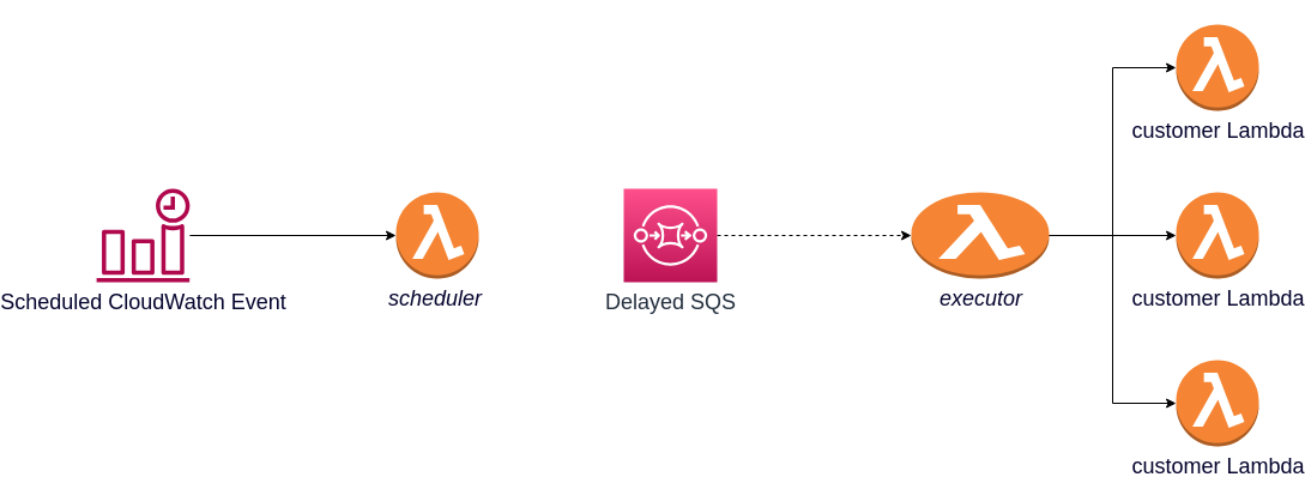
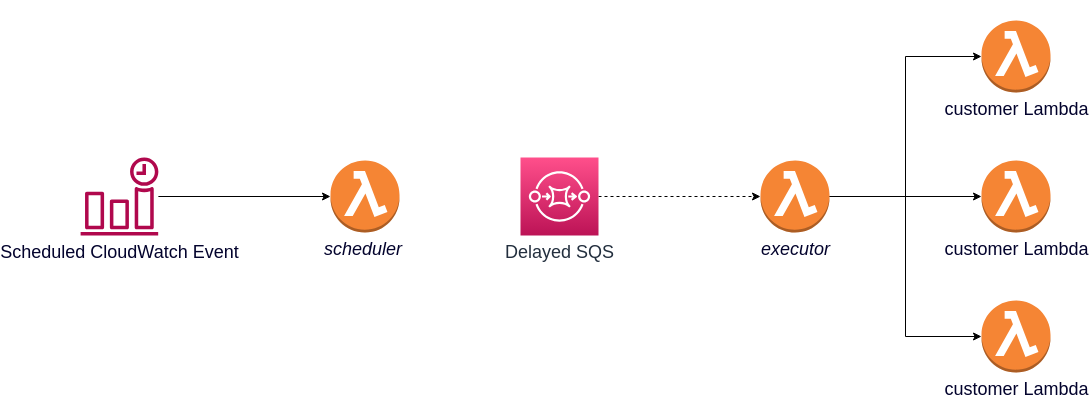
  <mxCell id="0" />
  <mxCell id="1" parent="0" />
  <mxCell id="2" style="edgeStyle=orthogonalEdgeStyle;rounded=0;orthogonalLoop=1;jettySize=auto;html=1;entryX=0;entryY=0.5;entryDx=0;entryDy=0;entryPerimeter=0;fontSize=18;" parent="1" source="3" target="4" edge="1"><mxGeometry relative="1" as="geometry" /></mxCell>
  <mxCell id="3" value="&lt;span style=&quot;color: rgb(3 , 3 , 45) ; font-family: &amp;#34;sora&amp;#34; , sans-serif ; font-size: 18px&quot;&gt;Scheduled CloudWatch Event&lt;/span&gt;" style="sketch=0;outlineConnect=0;fontColor=#232F3E;gradientColor=none;fillColor=#B0084D;strokeColor=none;dashed=0;verticalLabelPosition=bottom;verticalAlign=top;align=center;html=1;fontSize=12;fontStyle=0;aspect=fixed;pointerEvents=1;shape=mxgraph.aws4.event_time_based;" parent="1" vertex="1"><mxGeometry x="20" y="157" width="78" height="78" as="geometry" /></mxCell>
  <mxCell id="4" value="&lt;em style=&quot;color: rgb(3 , 3 , 45) ; font-family: &amp;#34;sora&amp;#34; , sans-serif ; font-size: 18px&quot;&gt;scheduler&amp;nbsp;&lt;/em&gt;" style="outlineConnect=0;dashed=0;verticalLabelPosition=bottom;verticalAlign=top;align=center;html=1;shape=mxgraph.aws3.lambda_function;fillColor=#F58534;gradientColor=none;" parent="1" vertex="1"><mxGeometry x="270" y="160" width="69" height="72" as="geometry" /></mxCell>
  <mxCell id="5" style="edgeStyle=orthogonalEdgeStyle;rounded=0;orthogonalLoop=1;jettySize=auto;html=1;entryX=0;entryY=0.5;entryDx=0;entryDy=0;entryPerimeter=0;fontSize=18;dashed=1;" parent="1" source="6" target="10" edge="1"><mxGeometry relative="1" as="geometry" /></mxCell>
  <mxCell id="6" value="&lt;font style=&quot;font-size: 18px&quot;&gt;Delayed SQS&lt;/font&gt;" style="sketch=0;points=[[0,0,0],[0.25,0,0],[0.5,0,0],[0.75,0,0],[1,0,0],[0,1,0],[0.25,1,0],[0.5,1,0],[0.75,1,0],[1,1,0],[0,0.25,0],[0,0.5,0],[0,0.75,0],[1,0.25,0],[1,0.5,0],[1,0.75,0]];outlineConnect=0;fontColor=#232F3E;gradientColor=#FF4F8B;gradientDirection=north;fillColor=#BC1356;strokeColor=#ffffff;dashed=0;verticalLabelPosition=bottom;verticalAlign=top;align=center;html=1;fontSize=12;fontStyle=0;aspect=fixed;shape=mxgraph.aws4.resourceIcon;resIcon=mxgraph.aws4.sqs;" parent="1" vertex="1"><mxGeometry x="460" y="157" width="78" height="78" as="geometry" /></mxCell>
  <mxCell id="7" style="edgeStyle=orthogonalEdgeStyle;rounded=0;orthogonalLoop=1;jettySize=auto;html=1;fontSize=18;" parent="1" source="10" target="12" edge="1"><mxGeometry relative="1" as="geometry" /></mxCell>
  <mxCell id="8" style="edgeStyle=orthogonalEdgeStyle;rounded=0;orthogonalLoop=1;jettySize=auto;html=1;entryX=0;entryY=0.5;entryDx=0;entryDy=0;entryPerimeter=0;fontSize=18;" parent="1" source="10" target="11" edge="1"><mxGeometry relative="1" as="geometry" /></mxCell>
  <mxCell id="9" style="edgeStyle=orthogonalEdgeStyle;rounded=0;orthogonalLoop=1;jettySize=auto;html=1;entryX=0;entryY=0.5;entryDx=0;entryDy=0;entryPerimeter=0;fontSize=18;" parent="1" source="10" target="13" edge="1"><mxGeometry relative="1" as="geometry" /></mxCell>
- <mxCell id="10" value="&lt;em style=&quot;color: rgb(3 , 3 , 45) ; font-family: &amp;#34;sora&amp;#34; , sans-serif ; font-size: 18px&quot;&gt;executor&lt;/em&gt;" style="outlineConnect=0;dashed=0;verticalLabelPosition=bottom;verticalAlign=top;align=center;html=1;shape=mxgraph.aws3.lambda_function;fillColor=#F58534;gradientColor=none;" parent="1" vertex="1"><mxGeometry x="700" y="160" width="115" height="72" as="geometry" /></mxCell>
+ <mxCell id="10" value="&lt;em style=&quot;color: rgb(3 , 3 , 45) ; font-family: &amp;#34;sora&amp;#34; , sans-serif ; font-size: 18px&quot;&gt;executor&lt;/em&gt;" style="outlineConnect=0;dashed=0;verticalLabelPosition=bottom;verticalAlign=top;align=center;html=1;shape=mxgraph.aws3.lambda_function;fillColor=#F58534;gradientColor=none;" parent="1" vertex="1"><mxGeometry x="700" y="160" width="69" height="72" as="geometry" /></mxCell>
  <mxCell id="11" value="&lt;span style=&quot;color: rgb(3 , 3 , 45) ; font-family: &amp;#34;sora&amp;#34; , sans-serif ; font-size: 18px&quot;&gt;customer Lambda&lt;/span&gt;" style="outlineConnect=0;dashed=0;verticalLabelPosition=bottom;verticalAlign=top;align=center;html=1;shape=mxgraph.aws3.lambda_function;fillColor=#F58534;gradientColor=none;" parent="1" vertex="1"><mxGeometry x="921" y="20" width="69" height="72" as="geometry" /></mxCell>
  <mxCell id="12" value="&lt;span style=&quot;color: rgb(3 , 3 , 45) ; font-family: &amp;#34;sora&amp;#34; , sans-serif ; font-size: 18px&quot;&gt;customer Lambda&lt;/span&gt;" style="outlineConnect=0;dashed=0;verticalLabelPosition=bottom;verticalAlign=top;align=center;html=1;shape=mxgraph.aws3.lambda_function;fillColor=#F58534;gradientColor=none;" parent="1" vertex="1"><mxGeometry x="921" y="160" width="69" height="72" as="geometry" /></mxCell>
  <mxCell id="13" value="&lt;span style=&quot;color: rgb(3 , 3 , 45) ; font-family: &amp;#34;sora&amp;#34; , sans-serif ; font-size: 18px&quot;&gt;customer Lambda&lt;/span&gt;" style="outlineConnect=0;dashed=0;verticalLabelPosition=bottom;verticalAlign=top;align=center;html=1;shape=mxgraph.aws3.lambda_function;fillColor=#F58534;gradientColor=none;" parent="1" vertex="1"><mxGeometry x="921" y="300" width="69" height="72" as="geometry" /></mxCell>
